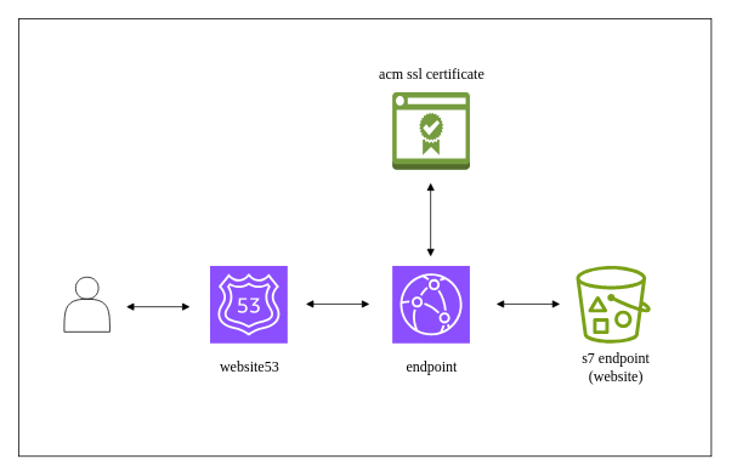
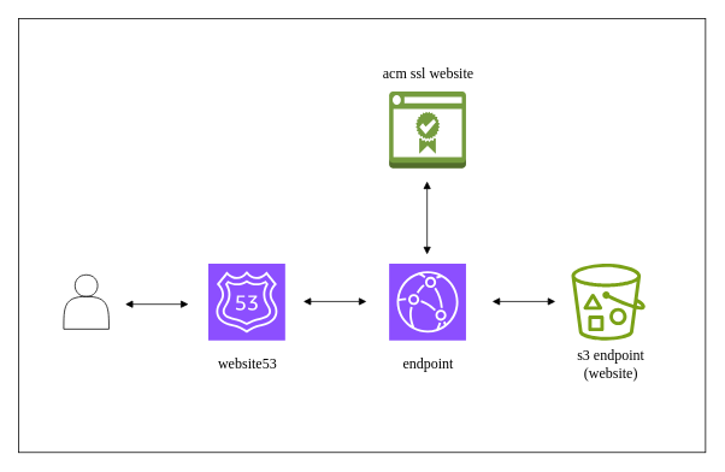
  <mxCell id="0" />
  <mxCell id="1" parent="0" />
  <mxCell id="2" value="" style="whiteSpace=wrap;html=1;fillColor=none;" parent="1" vertex="1"><mxGeometry x="20" y="20" width="760" height="480" as="geometry" /></mxCell>
  <mxCell id="3" value="" style="shape=actor;whiteSpace=wrap;html=1;" vertex="1" parent="1"><mxGeometry x="70" y="303.5" width="50" height="60" as="geometry" /></mxCell>
  <mxCell id="4" value="" style="outlineConnect=0;dashed=0;verticalLabelPosition=bottom;verticalAlign=top;align=center;html=1;shape=mxgraph.aws3.certificate_manager_2;fillColor=#759C3E;gradientColor=none;rotation=0;" vertex="1" parent="1"><mxGeometry x="430" y="100.5" width="85" height="85" as="geometry" /></mxCell>
  <mxCell id="5" value="" style="sketch=0;points=[[0,0,0],[0.25,0,0],[0.5,0,0],[0.75,0,0],[1,0,0],[0,1,0],[0.25,1,0],[0.5,1,0],[0.75,1,0],[1,1,0],[0,0.25,0],[0,0.5,0],[0,0.75,0],[1,0.25,0],[1,0.5,0],[1,0.75,0]];outlineConnect=0;fontColor=#232F3E;fillColor=#8C4FFF;strokeColor=#ffffff;dashed=0;verticalLabelPosition=bottom;verticalAlign=top;align=center;html=1;fontSize=12;fontStyle=0;aspect=fixed;shape=mxgraph.aws4.resourceIcon;resIcon=mxgraph.aws4.cloudfront;rotation=0;" vertex="1" parent="1"><mxGeometry x="430" y="291" width="85" height="85" as="geometry" /></mxCell>
  <mxCell id="6" value="" style="sketch=0;points=[[0,0,0],[0.25,0,0],[0.5,0,0],[0.75,0,0],[1,0,0],[0,1,0],[0.25,1,0],[0.5,1,0],[0.75,1,0],[1,1,0],[0,0.25,0],[0,0.5,0],[0,0.75,0],[1,0.25,0],[1,0.5,0],[1,0.75,0]];outlineConnect=0;fontColor=#232F3E;fillColor=#8C4FFF;strokeColor=#ffffff;dashed=0;verticalLabelPosition=bottom;verticalAlign=top;align=center;html=1;fontSize=12;fontStyle=0;aspect=fixed;shape=mxgraph.aws4.resourceIcon;resIcon=mxgraph.aws4.route_53;rotation=0;" vertex="1" parent="1"><mxGeometry x="230" y="291" width="85" height="85" as="geometry" /></mxCell>
  <mxCell id="7" value="" style="sketch=0;outlineConnect=0;fontColor=#232F3E;gradientColor=none;fillColor=#7AA116;strokeColor=none;dashed=0;verticalLabelPosition=bottom;verticalAlign=top;align=center;html=1;fontSize=12;fontStyle=0;aspect=fixed;pointerEvents=1;shape=mxgraph.aws4.bucket_with_objects;rotation=0;" vertex="1" parent="1"><mxGeometry x="630" y="291" width="85" height="85" as="geometry" /></mxCell>
  <mxCell id="8" value="" style="edgeStyle=orthogonalEdgeStyle;html=1;endArrow=block;elbow=vertical;startArrow=block;startFill=1;endFill=1;strokeColor=#000000;rounded=0;" edge="1" parent="1"><mxGeometry width="100" relative="1" as="geometry"><mxPoint x="138" y="336" as="sourcePoint" /><mxPoint x="208" y="336" as="targetPoint" /></mxGeometry></mxCell>
  <mxCell id="9" value="" style="edgeStyle=orthogonalEdgeStyle;html=1;endArrow=block;elbow=vertical;startArrow=block;startFill=1;endFill=1;strokeColor=#000000;rounded=0;" edge="1" parent="1"><mxGeometry width="100" relative="1" as="geometry"><mxPoint x="335" y="333" as="sourcePoint" /><mxPoint x="405" y="333" as="targetPoint" /></mxGeometry></mxCell>
  <mxCell id="10" value="" style="edgeStyle=orthogonalEdgeStyle;html=1;endArrow=block;elbow=vertical;startArrow=block;startFill=1;endFill=1;strokeColor=#000000;rounded=0;" edge="1" parent="1"><mxGeometry width="100" relative="1" as="geometry"><mxPoint x="544" y="333" as="sourcePoint" /><mxPoint x="614" y="333" as="targetPoint" /></mxGeometry></mxCell>
  <mxCell id="11" value="website53" style="text;strokeColor=none;fillColor=none;html=1;fontSize=16;fontStyle=0;verticalAlign=middle;align=center;fontFamily=Tahoma;" vertex="1" parent="1"><mxGeometry x="222.5" y="382" width="100" height="40" as="geometry" /></mxCell>
  <mxCell id="12" value="endpoint" style="text;strokeColor=none;fillColor=none;html=1;fontSize=16;fontStyle=0;verticalAlign=middle;align=center;fontFamily=Tahoma;" vertex="1" parent="1"><mxGeometry x="422.5" y="382" width="100" height="40" as="geometry" /></mxCell>
- <mxCell id="13" value="s7 endpoint&lt;br&gt;(website)" style="text;strokeColor=none;fillColor=none;html=1;fontSize=16;fontStyle=0;verticalAlign=middle;align=center;fontFamily=Tahoma;" vertex="1" parent="1"><mxGeometry x="625" y="382" width="100" height="40" as="geometry" /></mxCell>
- <mxCell id="14" value="acm ssl certificate" style="text;strokeColor=none;fillColor=none;html=1;fontSize=16;fontStyle=0;verticalAlign=middle;align=center;fontFamily=Tahoma;" vertex="1" parent="1"><mxGeometry x="422.5" y="60.5" width="100" height="40" as="geometry" /></mxCell>
+ <mxCell id="13" value="s3 endpoint&lt;br&gt;(website)" style="text;strokeColor=none;fillColor=none;html=1;fontSize=16;fontStyle=0;verticalAlign=middle;align=center;fontFamily=Tahoma;" vertex="1" parent="1"><mxGeometry x="625" y="382" width="100" height="40" as="geometry" /></mxCell>
+ <mxCell id="14" value="acm ssl website" style="text;strokeColor=none;fillColor=none;html=1;fontSize=16;fontStyle=0;verticalAlign=middle;align=center;fontFamily=Tahoma;" vertex="1" parent="1"><mxGeometry x="422.5" y="60.5" width="100" height="40" as="geometry" /></mxCell>
  <mxCell id="15" value="" style="html=1;endArrow=block;elbow=vertical;startArrow=block;startFill=1;endFill=1;strokeColor=#000000;rounded=0;" edge="1" parent="1"><mxGeometry width="100" relative="1" as="geometry"><mxPoint x="472" y="200" as="sourcePoint" /><mxPoint x="472" y="281" as="targetPoint" /></mxGeometry></mxCell>
